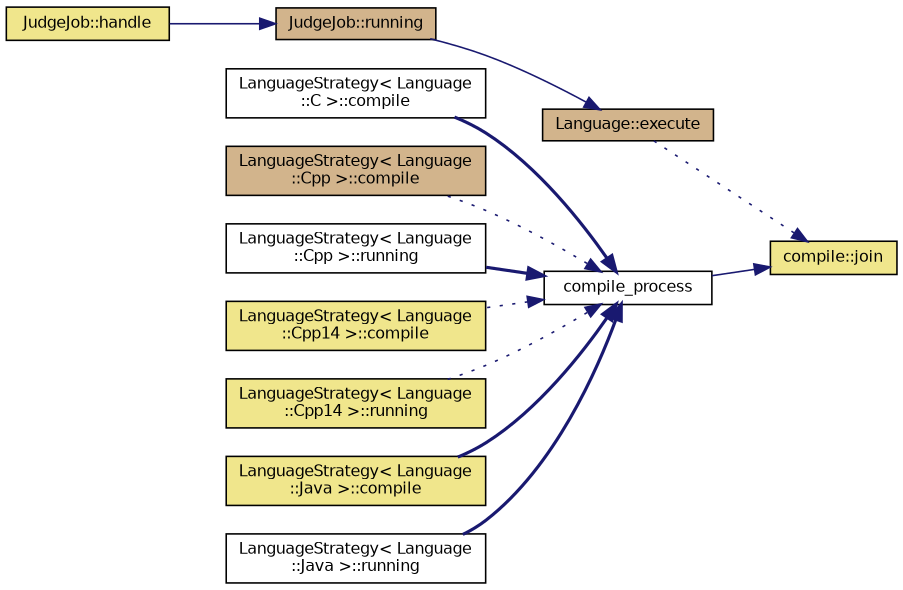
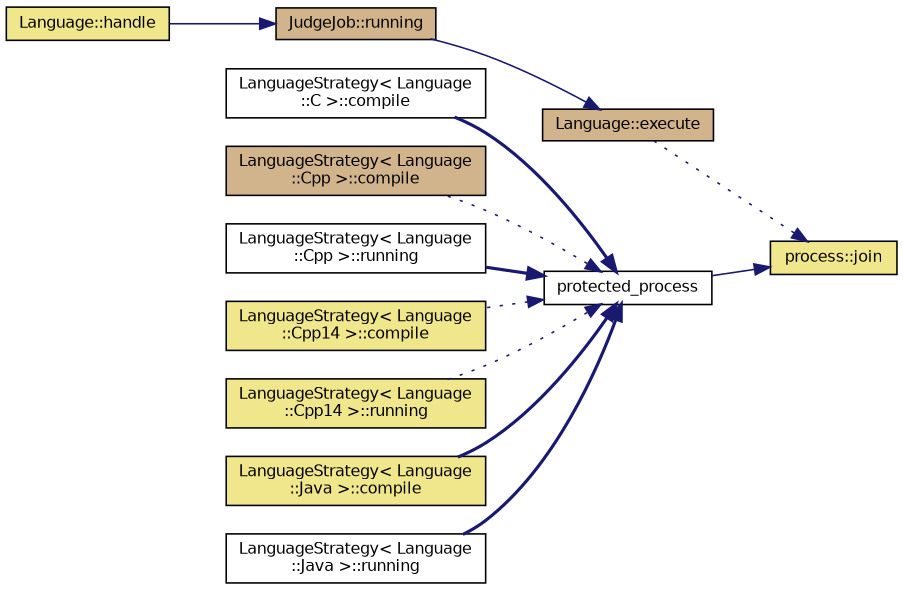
  digraph {
    rankdir=RL
    node [color=black fillcolor=khaki fontname=Helvetica fontsize=10 shape=record style=filled]
    edge [color=midnightblue dir=back fontname=Helvetica fontsize=10 labelfontname=Helvetica labelfontsize=10 style=dotted]
-   n1 [fontcolor=black height=0.2 label="compile::join" width=0.4]
+   n1 [fontcolor=black height=0.2 label="process::join" width=0.4]
    n2 [fillcolor=tan height=0.2 label="Language::execute" width=0.4]
-   n3 [fillcolor=white height=0.2 label=compile_process width=0.4]
+   n3 [fillcolor=white height=0.2 label=protected_process width=0.4]
    n4 [fillcolor=tan height=0.2 label="JudgeJob::running" width=0.4]
    n5 [fillcolor=white height=0.2 label="LanguageStrategy\< Language\l::C \>::compile" width=0.4]
    n6 [fillcolor=tan height=0.2 label="LanguageStrategy\< Language\l::Cpp \>::compile" width=0.4]
    n7 [fillcolor=white height=0.2 label="LanguageStrategy\< Language\l::Cpp \>::running" width=0.4]
    n8 [height=0.2 label="LanguageStrategy\< Language\l::Cpp14 \>::compile" width=0.4]
    n9 [height=0.2 label="LanguageStrategy\< Language\l::Cpp14 \>::running" width=0.4]
    n10 [height=0.2 label="LanguageStrategy\< Language\l::Java \>::compile" width=0.4]
    n11 [fillcolor=white height=0.2 label="LanguageStrategy\< Language\l::Java \>::running" width=0.4]
-   n12 [height=0.2 label="JudgeJob::handle" width=0.4]
+   n12 [height=0.2 label="Language::handle" width=0.4]
    n1 -> n2
    n1 -> n3 [style=solid]
    n2 -> n4 [style=solid]
    n3 -> n5 [style=bold]
    n3 -> n6
    n3 -> n7 [style=bold]
    n3 -> n8
    n3 -> n9
    n3 -> n10 [style=bold]
    n3 -> n11 [style=bold]
    n4 -> n12 [style=solid]
  }
